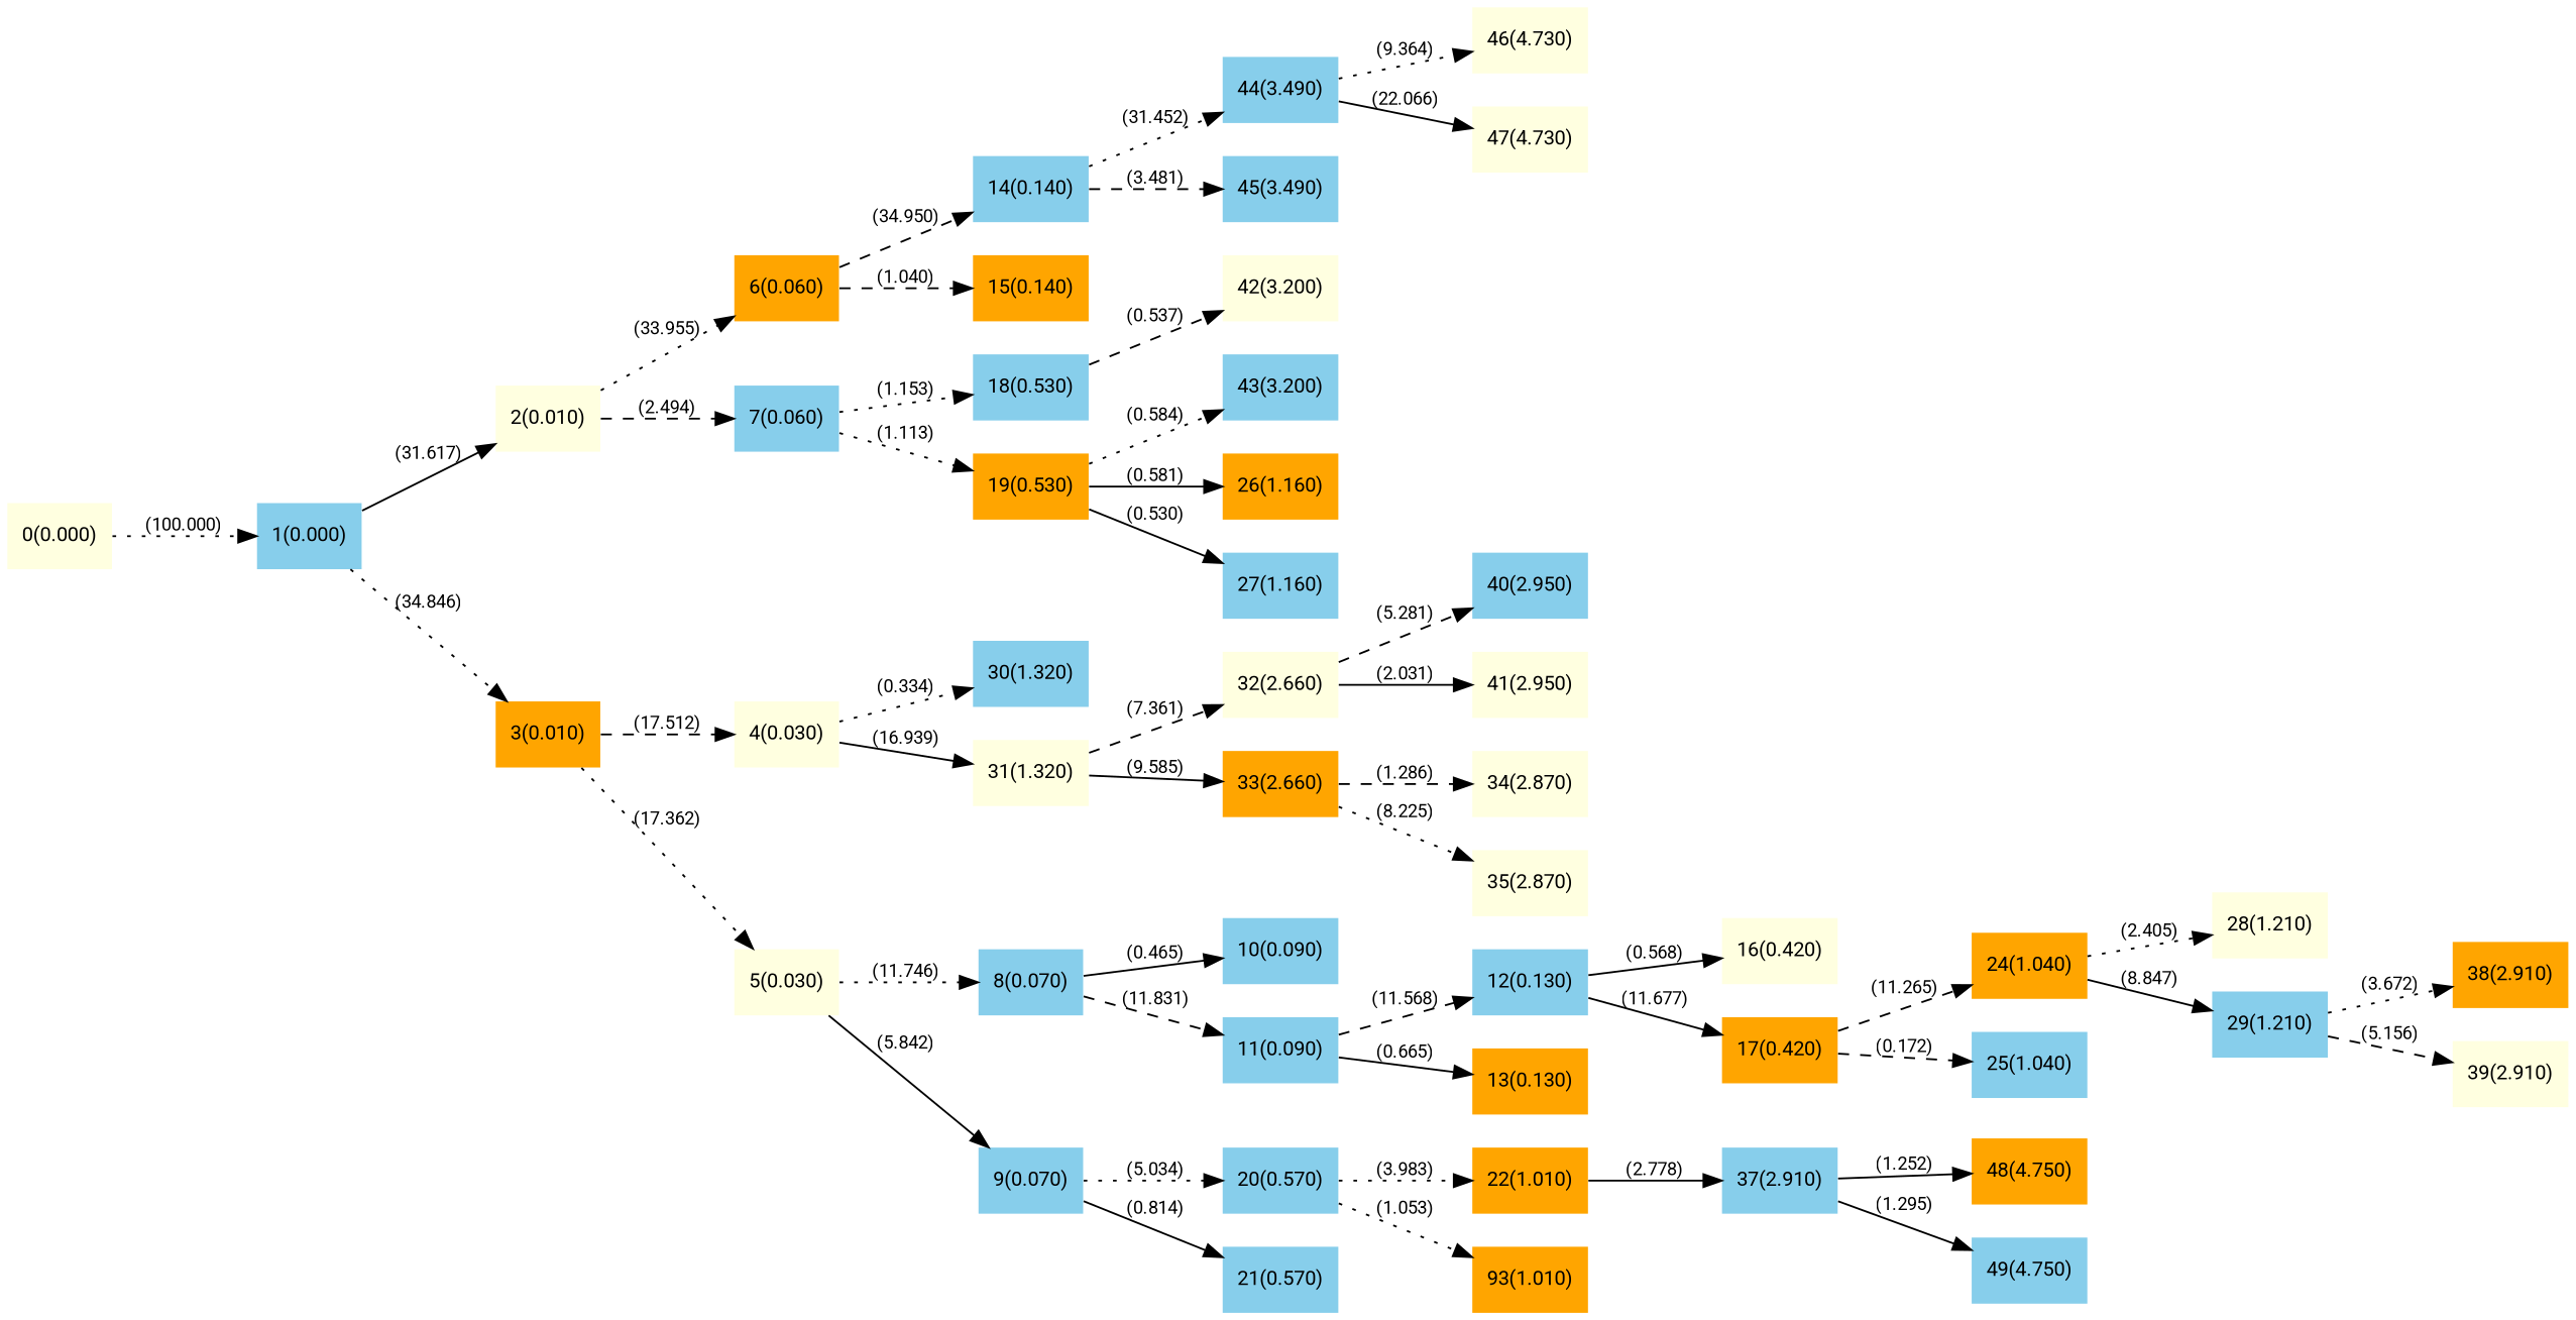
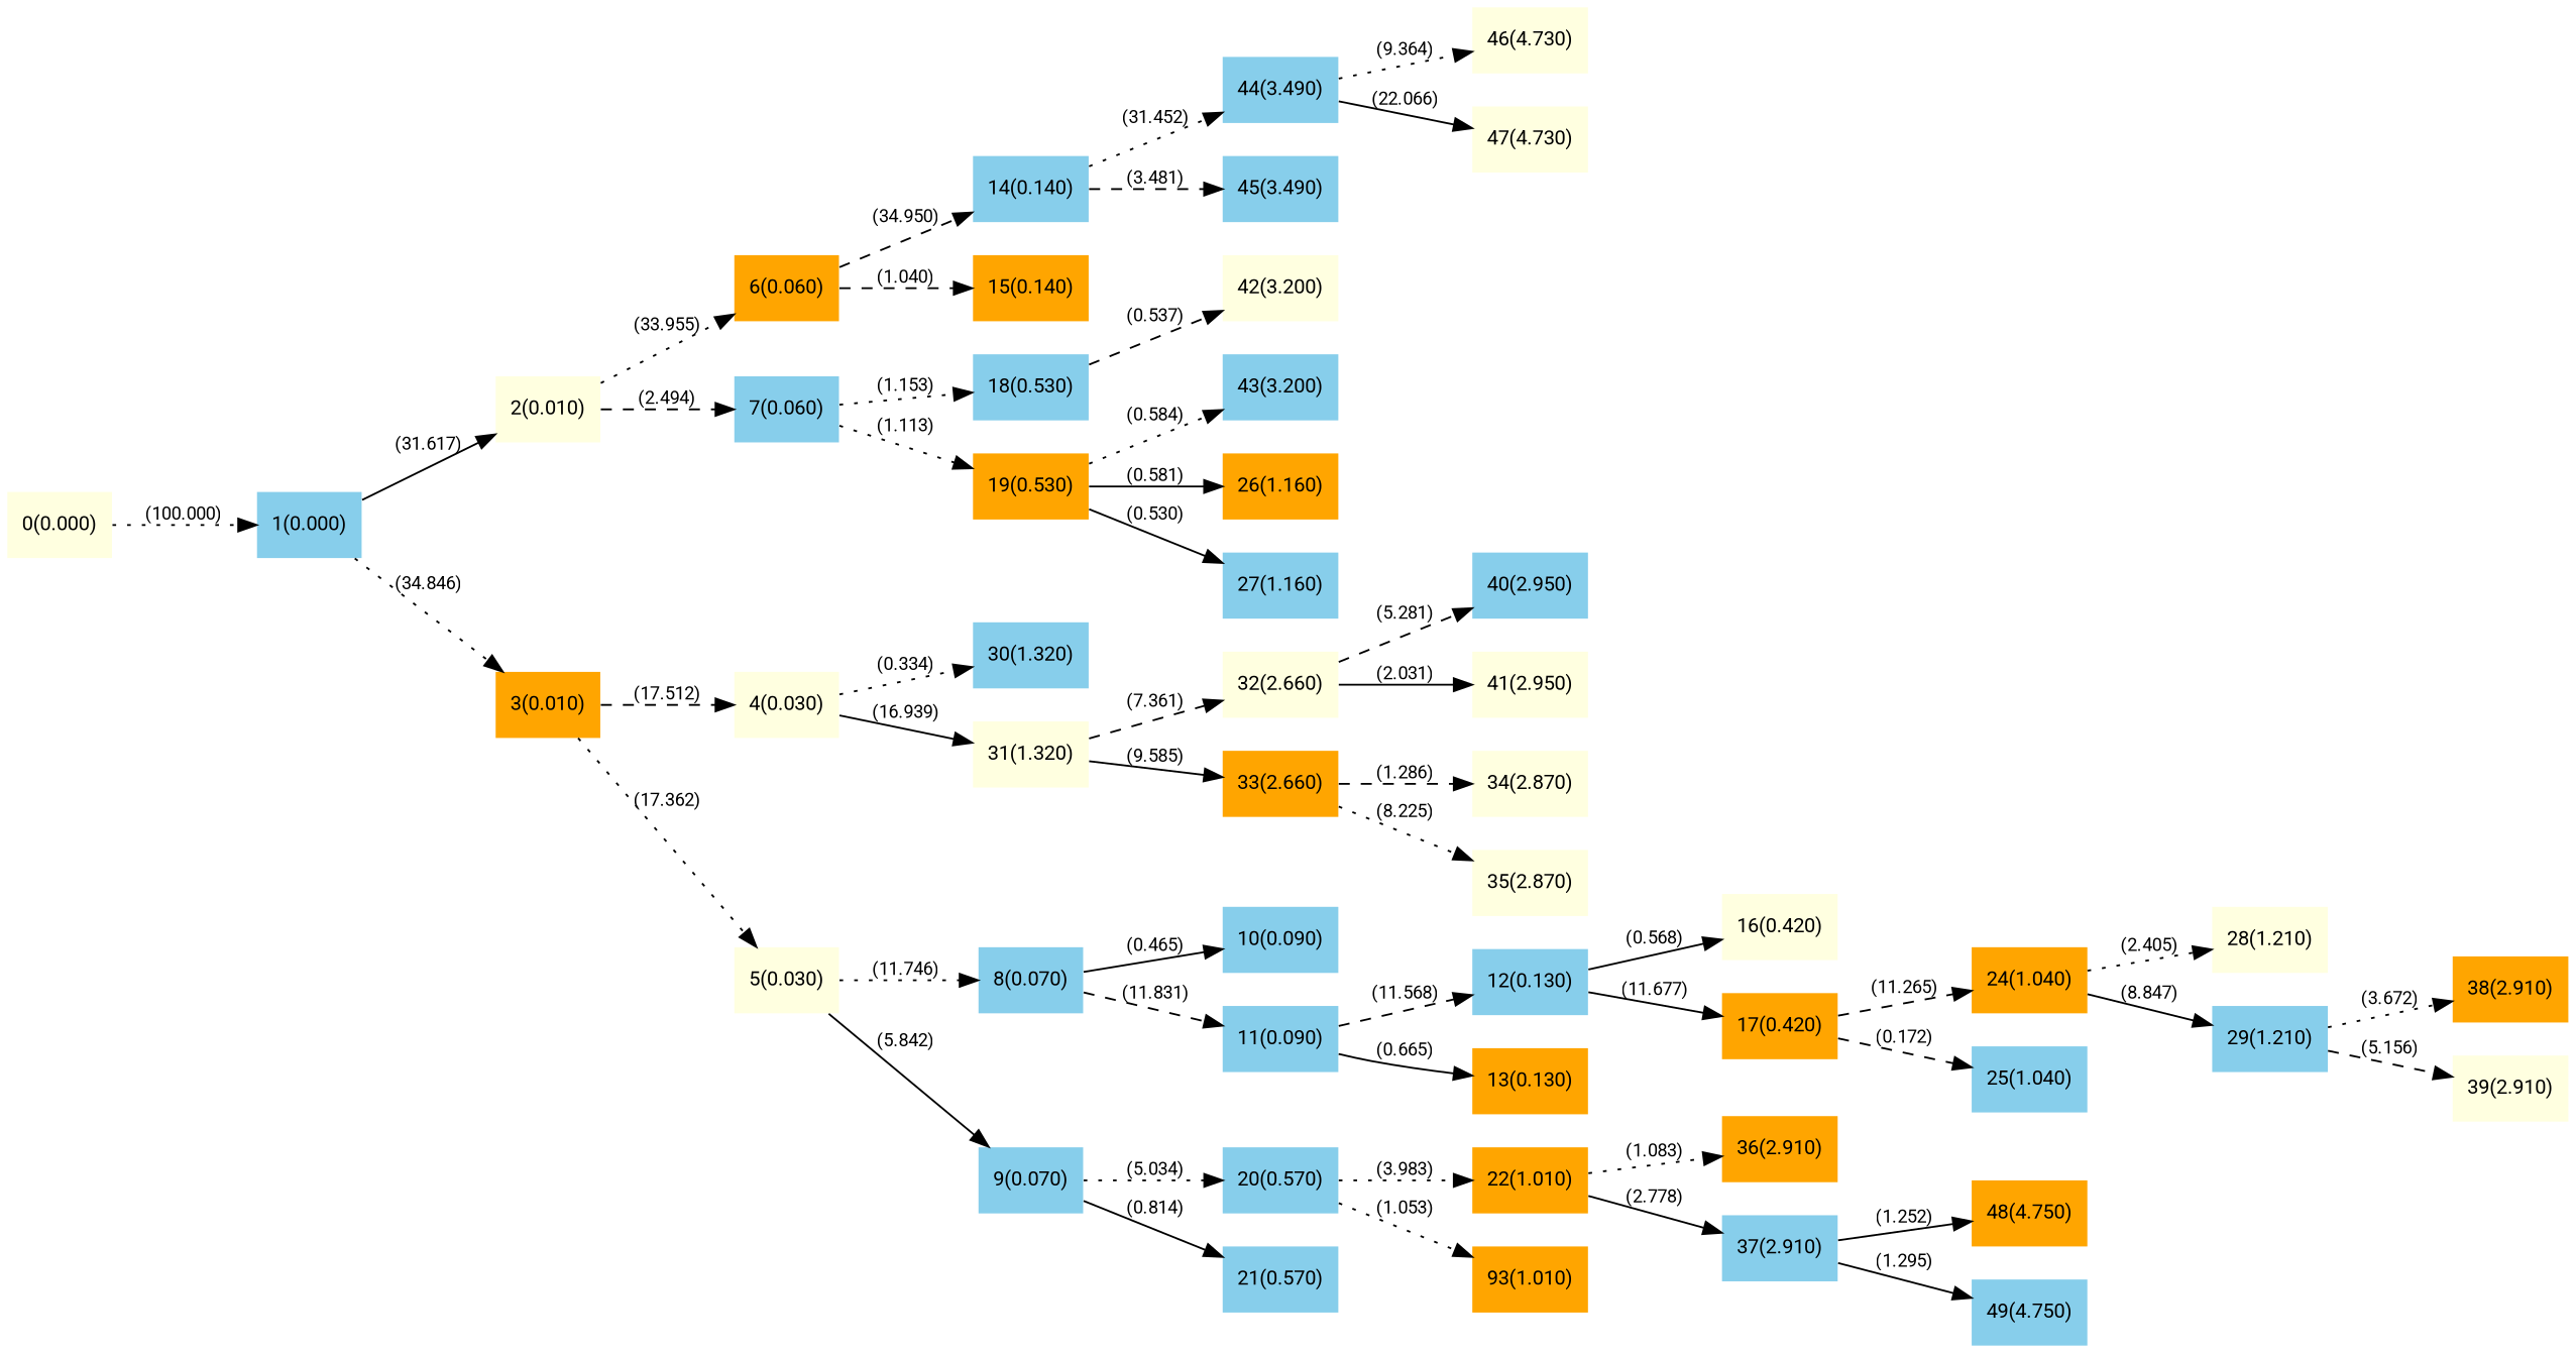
  digraph {
    fontname=Roboto
    rankdir=LR
    node [fillcolor=skyblue fontname=Roboto fontsize=11 shape=plaintext style=filled]
    edge [fontname=Roboto fontsize=10 style=dotted]
    n1 [fillcolor=lightyellow label="0(0.000)"]
    n2 [label="1(0.000)"]
    n3 [fillcolor=lightyellow label="2(0.010)"]
    n4 [fillcolor=orange label="3(0.010)"]
    n5 [fillcolor=orange label="6(0.060)"]
    n6 [label="7(0.060)"]
    n7 [fillcolor=lightyellow label="4(0.030)"]
    n8 [fillcolor=lightyellow label="5(0.030)"]
    n9 [label="14(0.140)"]
    n10 [fillcolor=orange label="15(0.140)"]
    n11 [label="18(0.530)"]
    n12 [fillcolor=orange label="19(0.530)"]
    n13 [label="30(1.320)"]
    n14 [fillcolor=lightyellow label="31(1.320)"]
    n15 [label="8(0.070)"]
    n16 [label="9(0.070)"]
    n17 [fillcolor=lightyellow label="32(2.660)"]
    n18 [fillcolor=orange label="33(2.660)"]
    n19 [label="10(0.090)"]
    n20 [label="11(0.090)"]
    n21 [label="20(0.570)"]
    n22 [label="21(0.570)"]
    n23 [label="44(3.490)"]
    n24 [label="45(3.490)"]
    n25 [fillcolor=lightyellow label="42(3.200)"]
    n26 [label="43(3.200)"]
    n27 [fillcolor=orange label="26(1.160)"]
    n28 [label="27(1.160)"]
    n29 [label="12(0.130)"]
    n30 [fillcolor=orange label="13(0.130)"]
    n31 [fillcolor=orange label="22(1.010)"]
    n32 [fillcolor=orange label="93(1.010)"]
    n33 [fillcolor=lightyellow label="16(0.420)"]
    n34 [fillcolor=orange label="17(0.420)"]
    n35 [fillcolor=orange label="24(1.040)"]
    n36 [label="25(1.040)"]
    n37 [fillcolor=lightyellow label="46(4.730)"]
    n38 [fillcolor=lightyellow label="47(4.730)"]
    n39 [fillcolor=lightyellow label="28(1.210)"]
    n40 [label="29(1.210)"]
+   n41 [fillcolor=orange label="36(2.910)"]
    n42 [label="37(2.910)"]
    n43 [fillcolor=orange label="48(4.750)"]
    n44 [label="49(4.750)"]
    n45 [fillcolor=orange label="38(2.910)"]
    n46 [fillcolor=lightyellow label="39(2.910)"]
    n47 [label="40(2.950)"]
    n48 [fillcolor=lightyellow label="41(2.950)"]
    n49 [fillcolor=lightyellow label="34(2.870)"]
    n50 [fillcolor=lightyellow label="35(2.870)"]
    n1 -> n2 [label="(100.000)"]
    n2 -> n3 [label="(31.617)" style=solid]
    n2 -> n4 [label="(34.846)"]
    n3 -> n5 [label="(33.955)"]
    n3 -> n6 [label="(2.494)" style=dashed]
    n4 -> n7 [label="(17.512)" style=dashed]
    n4 -> n8 [label="(17.362)"]
    n5 -> n9 [label="(34.950)" style=dashed]
    n5 -> n10 [label="(1.040)" style=dashed]
    n6 -> n11 [label="(1.153)"]
    n6 -> n12 [label="(1.113)"]
    n7 -> n13 [label="(0.334)"]
    n7 -> n14 [label="(16.939)" style=solid]
    n8 -> n15 [label="(11.746)"]
    n8 -> n16 [label="(5.842)" style=solid]
    n9 -> n23 [label="(31.452)"]
    n9 -> n24 [label="(3.481)" style=dashed]
    n11 -> n25 [label="(0.537)" style=dashed]
    n12 -> n26 [label="(0.584)"]
    n12 -> n27 [label="(0.581)" style=solid]
    n12 -> n28 [label="(0.530)" style=solid]
    n14 -> n17 [label="(7.361)" style=dashed]
    n14 -> n18 [label="(9.585)" style=solid]
    n15 -> n19 [label="(0.465)" style=solid]
    n15 -> n20 [label="(11.831)" style=dashed]
    n16 -> n21 [label="(5.034)"]
    n16 -> n22 [label="(0.814)" style=solid]
    n17 -> n47 [label="(5.281)" style=dashed]
    n17 -> n48 [label="(2.031)" style=solid]
    n18 -> n49 [label="(1.286)" style=dashed]
    n18 -> n50 [label="(8.225)"]
    n20 -> n29 [label="(11.568)" style=dashed]
    n20 -> n30 [label="(0.665)" style=solid]
    n21 -> n31 [label="(3.983)"]
    n21 -> n32 [label="(1.053)"]
    n23 -> n37 [label="(9.364)"]
    n23 -> n38 [label="(22.066)" style=solid]
    n29 -> n33 [label="(0.568)" style=solid]
    n29 -> n34 [label="(11.677)" style=solid]
+   n31 -> n41 [label="(1.083)"]
    n31 -> n42 [label="(2.778)" style=solid]
    n34 -> n35 [label="(11.265)" style=dashed]
    n34 -> n36 [label="(0.172)" style=dashed]
    n35 -> n39 [label="(2.405)"]
    n35 -> n40 [label="(8.847)" style=solid]
    n40 -> n45 [label="(3.672)"]
    n40 -> n46 [label="(5.156)" style=dashed]
    n42 -> n43 [label="(1.252)" style=solid]
    n42 -> n44 [label="(1.295)" style=solid]
  }
